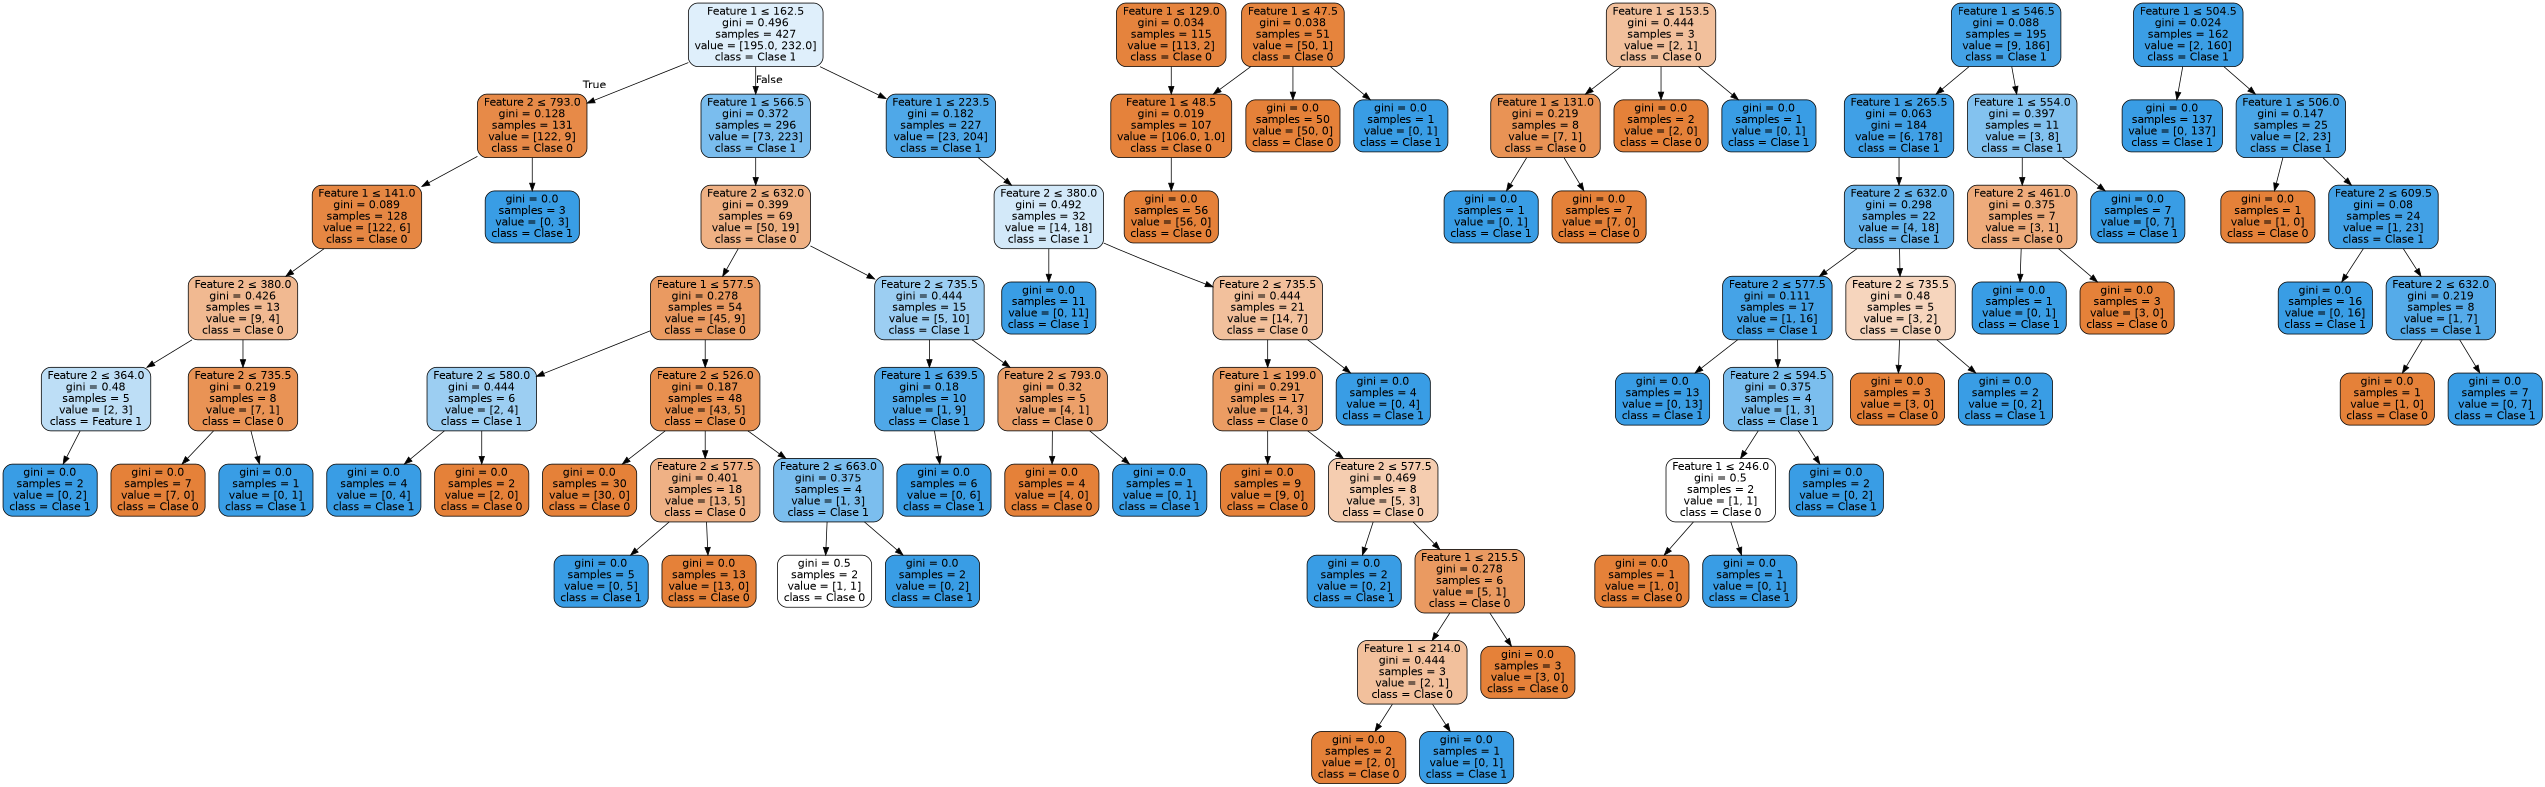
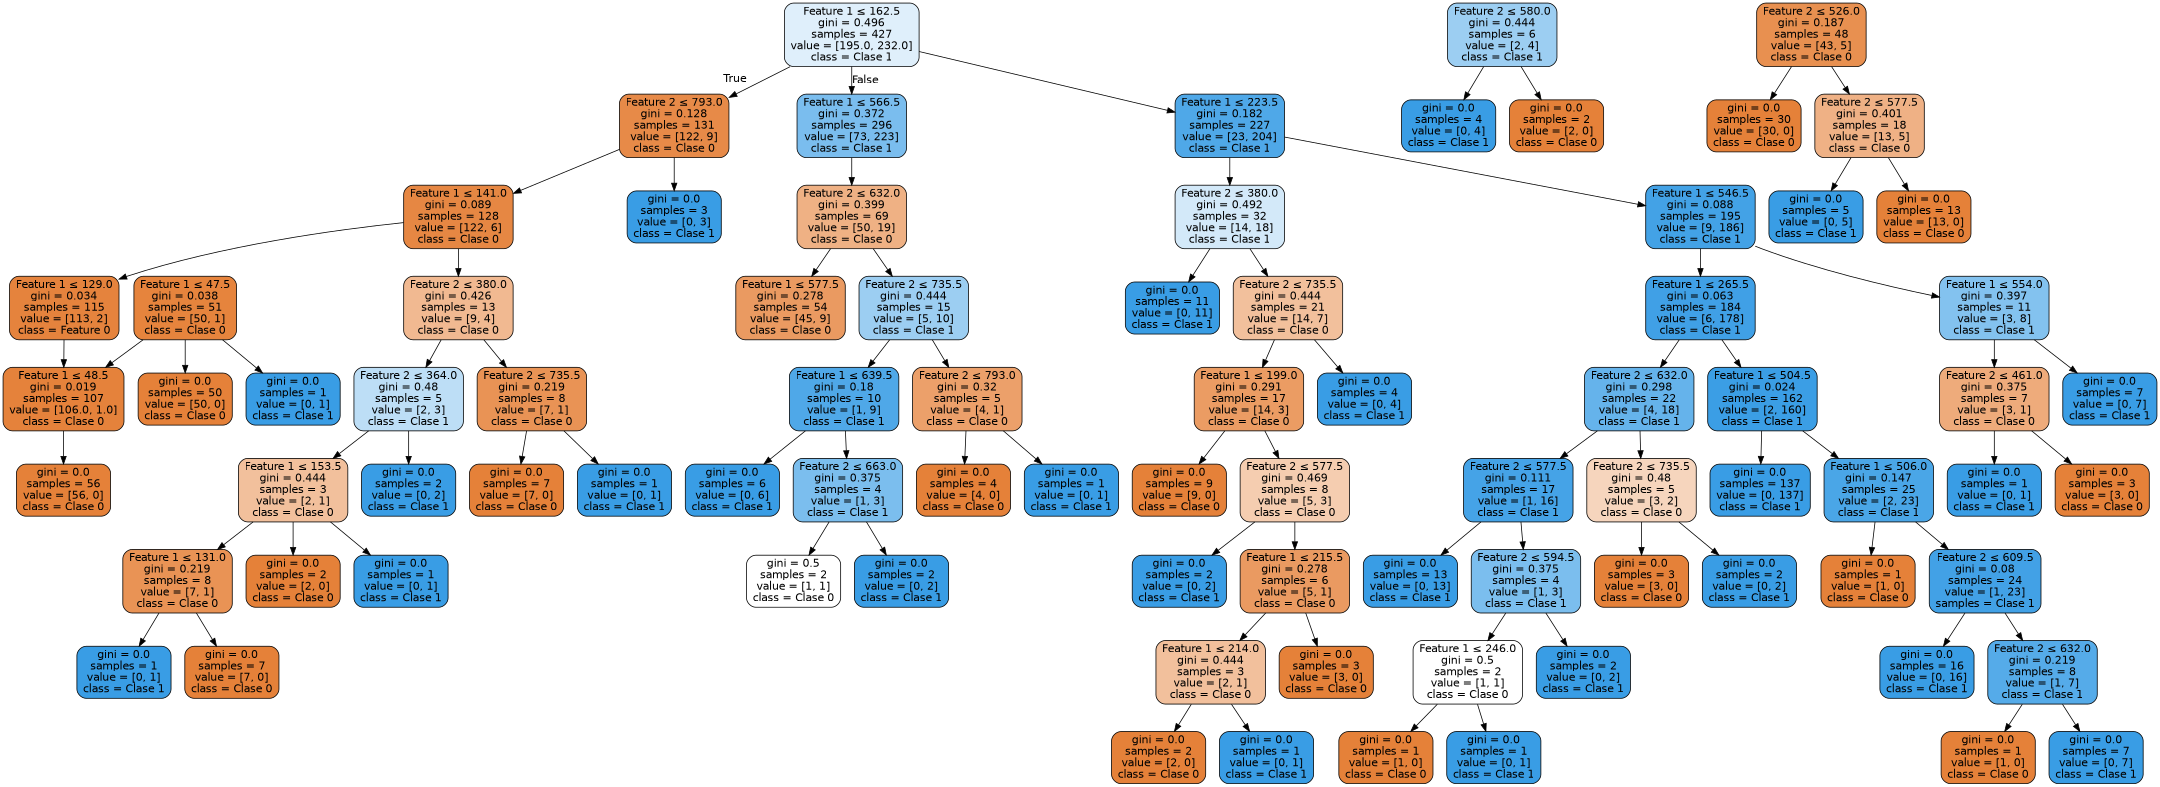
  digraph {
    node [color=black fillcolor="#399de5" fontname=helvetica shape=box style="filled, rounded"]
    edge [fontname=helvetica]
    n1 [fillcolor="#dfeffb" label=<Feature 1 &le; 162.5<br/>gini = 0.496<br/>samples = 427<br/>value = [195.0, 232.0]<br/>class = Clase 1>]
    n2 [fillcolor="#e78a48" label=<Feature 2 &le; 793.0<br/>gini = 0.128<br/>samples = 131<br/>value = [122, 9]<br/>class = Clase 0>]
    n3 [fillcolor="#7abdee" label=<Feature 1 &le; 566.5<br/>gini = 0.372<br/>samples = 296<br/>value = [73, 223]<br/>class = Clase 1>]
    n4 [fillcolor="#4fa8e8" label=<Feature 1 &le; 223.5<br/>gini = 0.182<br/>samples = 227<br/>value = [23, 204]<br/>class = Clase 1>]
    n5 [fillcolor="#e68743" label=<Feature 1 &le; 141.0<br/>gini = 0.089<br/>samples = 128<br/>value = [122, 6]<br/>class = Clase 0>]
    n6 [label=<gini = 0.0<br/>samples = 3<br/>value = [0, 3]<br/>class = Clase 1>]
    n7 [fillcolor="#efb184" label=<Feature 2 &le; 632.0<br/>gini = 0.399<br/>samples = 69<br/>value = [50, 19]<br/>class = Clase 0>]
-   n8 [fillcolor="#e5833d" label=<Feature 1 &le; 129.0<br/>gini = 0.034<br/>samples = 115<br/>value = [113, 2]<br/>class = Clase 0>]
+   n8 [fillcolor="#e5833d" label=<Feature 1 &le; 129.0<br/>gini = 0.034<br/>samples = 115<br/>value = [113, 2]<br/>class = Feature 0>]
    n9 [fillcolor="#f1b991" label=<Feature 2 &le; 380.0<br/>gini = 0.426<br/>samples = 13<br/>value = [9, 4]<br/>class = Clase 0>]
    n10 [fillcolor="#e5823b" label=<Feature 1 &le; 48.5<br/>gini = 0.019<br/>samples = 107<br/>value = [106.0, 1.0]<br/>class = Clase 0>]
-   n11 [fillcolor="#bddef6" label=<Feature 2 &le; 364.0<br/>gini = 0.48<br/>samples = 5<br/>value = [2, 3]<br/>class = Feature 1>]
+   n11 [fillcolor="#bddef6" label=<Feature 2 &le; 364.0<br/>gini = 0.48<br/>samples = 5<br/>value = [2, 3]<br/>class = Clase 1>]
    n12 [fillcolor="#e99355" label=<Feature 2 &le; 735.5<br/>gini = 0.219<br/>samples = 8<br/>value = [7, 1]<br/>class = Clase 0>]
    n13 [fillcolor="#e58139" label=<gini = 0.0<br/>samples = 56<br/>value = [56, 0]<br/>class = Clase 0>]
    n14 [fillcolor="#e99355" label=<Feature 1 &le; 131.0<br/>gini = 0.219<br/>samples = 8<br/>value = [7, 1]<br/>class = Clase 0>]
    n15 [label=<gini = 0.0<br/>samples = 1<br/>value = [0, 1]<br/>class = Clase 1>]
    n16 [fillcolor="#e58139" label=<gini = 0.0<br/>samples = 7<br/>value = [7, 0]<br/>class = Clase 0>]
    n17 [fillcolor="#e6843d" label=<Feature 1 &le; 47.5<br/>gini = 0.038<br/>samples = 51<br/>value = [50, 1]<br/>class = Clase 0>]
    n18 [fillcolor="#e58139" label=<gini = 0.0<br/>samples = 50<br/>value = [50, 0]<br/>class = Clase 0>]
    n19 [label=<gini = 0.0<br/>samples = 1<br/>value = [0, 1]<br/>class = Clase 1>]
    n20 [fillcolor="#f2c09c" label=<Feature 1 &le; 153.5<br/>gini = 0.444<br/>samples = 3<br/>value = [2, 1]<br/>class = Clase 0>]
    n21 [label=<gini = 0.0<br/>samples = 2<br/>value = [0, 2]<br/>class = Clase 1>]
    n22 [fillcolor="#e58139" label=<gini = 0.0<br/>samples = 7<br/>value = [7, 0]<br/>class = Clase 0>]
    n23 [label=<gini = 0.0<br/>samples = 1<br/>value = [0, 1]<br/>class = Clase 1>]
    n24 [fillcolor="#e58139" label=<gini = 0.0<br/>samples = 2<br/>value = [2, 0]<br/>class = Clase 0>]
    n25 [label=<gini = 0.0<br/>samples = 1<br/>value = [0, 1]<br/>class = Clase 1>]
    n26 [fillcolor="#d3e9f9" label=<Feature 2 &le; 380.0<br/>gini = 0.492<br/>samples = 32<br/>value = [14, 18]<br/>class = Clase 1>]
    n27 [fillcolor="#43a2e6" label=<Feature 1 &le; 546.5<br/>gini = 0.088<br/>samples = 195<br/>value = [9, 186]<br/>class = Clase 1>]
    n28 [fillcolor="#ea9a61" label=<Feature 1 &le; 577.5<br/>gini = 0.278<br/>samples = 54<br/>value = [45, 9]<br/>class = Clase 0>]
    n29 [fillcolor="#9ccef2" label=<Feature 2 &le; 735.5<br/>gini = 0.444<br/>samples = 15<br/>value = [5, 10]<br/>class = Clase 1>]
    n30 [label=<gini = 0.0<br/>samples = 11<br/>value = [0, 11]<br/>class = Clase 1>]
    n31 [fillcolor="#f2c09c" label=<Feature 2 &le; 735.5<br/>gini = 0.444<br/>samples = 21<br/>value = [14, 7]<br/>class = Clase 0>]
-   n32 [fillcolor="#40a0e6" label=<Feature 1 &le; 265.5<br/>gini = 0.063<br/>gini = 184<br/>value = [6, 178]<br/>class = Clase 1>]
+   n32 [fillcolor="#40a0e6" label=<Feature 1 &le; 265.5<br/>gini = 0.063<br/>samples = 184<br/>value = [6, 178]<br/>class = Clase 1>]
    n33 [fillcolor="#83c2ef" label=<Feature 1 &le; 554.0<br/>gini = 0.397<br/>samples = 11<br/>value = [3, 8]<br/>class = Clase 1>]
    n34 [fillcolor="#eb9c63" label=<Feature 1 &le; 199.0<br/>gini = 0.291<br/>samples = 17<br/>value = [14, 3]<br/>class = Clase 0>]
    n35 [label=<gini = 0.0<br/>samples = 4<br/>value = [0, 4]<br/>class = Clase 1>]
    n36 [fillcolor="#e58139" label=<gini = 0.0<br/>samples = 9<br/>value = [9, 0]<br/>class = Clase 0>]
    n37 [fillcolor="#f5cdb0" label=<Feature 2 &le; 577.5<br/>gini = 0.469<br/>samples = 8<br/>value = [5, 3]<br/>class = Clase 0>]
    n38 [label=<gini = 0.0<br/>samples = 2<br/>value = [0, 2]<br/>class = Clase 1>]
    n39 [fillcolor="#ea9a61" label=<Feature 1 &le; 215.5<br/>gini = 0.278<br/>samples = 6<br/>value = [5, 1]<br/>class = Clase 0>]
    n40 [fillcolor="#f2c09c" label=<Feature 1 &le; 214.0<br/>gini = 0.444<br/>samples = 3<br/>value = [2, 1]<br/>class = Clase 0>]
    n41 [fillcolor="#e58139" label=<gini = 0.0<br/>samples = 3<br/>value = [3, 0]<br/>class = Clase 0>]
    n42 [fillcolor="#e58139" label=<gini = 0.0<br/>samples = 2<br/>value = [2, 0]<br/>class = Clase 0>]
    n43 [label=<gini = 0.0<br/>samples = 1<br/>value = [0, 1]<br/>class = Clase 1>]
    n44 [fillcolor="#65b3eb" label=<Feature 2 &le; 632.0<br/>gini = 0.298<br/>samples = 22<br/>value = [4, 18]<br/>class = Clase 1>]
    n45 [fillcolor="#3b9ee5" label=<Feature 1 &le; 504.5<br/>gini = 0.024<br/>samples = 162<br/>value = [2, 160]<br/>class = Clase 1>]
    n46 [fillcolor="#eeab7b" label=<Feature 2 &le; 461.0<br/>gini = 0.375<br/>samples = 7<br/>value = [3, 1]<br/>class = Clase 0>]
    n47 [label=<gini = 0.0<br/>samples = 7<br/>value = [0, 7]<br/>class = Clase 1>]
    n48 [fillcolor="#45a3e7" label=<Feature 2 &le; 577.5<br/>gini = 0.111<br/>samples = 17<br/>value = [1, 16]<br/>class = Clase 1>]
    n49 [fillcolor="#f6d5bd" label=<Feature 2 &le; 735.5<br/>gini = 0.48<br/>samples = 5<br/>value = [3, 2]<br/>class = Clase 0>]
    n50 [label=<gini = 0.0<br/>samples = 137<br/>value = [0, 137]<br/>class = Clase 1>]
    n51 [fillcolor="#4aa6e7" label=<Feature 1 &le; 506.0<br/>gini = 0.147<br/>samples = 25<br/>value = [2, 23]<br/>class = Clase 1>]
    n52 [label=<gini = 0.0<br/>samples = 13<br/>value = [0, 13]<br/>class = Clase 1>]
    n53 [fillcolor="#7bbeee" label=<Feature 2 &le; 594.5<br/>gini = 0.375<br/>samples = 4<br/>value = [1, 3]<br/>class = Clase 1>]
    n54 [fillcolor="#e58139" label=<gini = 0.0<br/>samples = 3<br/>value = [3, 0]<br/>class = Clase 0>]
    n55 [label=<gini = 0.0<br/>samples = 2<br/>value = [0, 2]<br/>class = Clase 1>]
    n56 [fillcolor="#ffffff" label=<Feature 1 &le; 246.0<br/>gini = 0.5<br/>samples = 2<br/>value = [1, 1]<br/>class = Clase 0>]
    n57 [label=<gini = 0.0<br/>samples = 2<br/>value = [0, 2]<br/>class = Clase 1>]
    n58 [fillcolor="#e58139" label=<gini = 0.0<br/>samples = 1<br/>value = [1, 0]<br/>class = Clase 0>]
    n59 [label=<gini = 0.0<br/>samples = 1<br/>value = [0, 1]<br/>class = Clase 1>]
    n60 [fillcolor="#e58139" label=<gini = 0.0<br/>samples = 1<br/>value = [1, 0]<br/>class = Clase 0>]
-   n61 [fillcolor="#42a1e6" label=<Feature 2 &le; 609.5<br/>gini = 0.08<br/>samples = 24<br/>value = [1, 23]<br/>class = Clase 1>]
+   n61 [fillcolor="#42a1e6" label=<Feature 2 &le; 609.5<br/>gini = 0.08<br/>samples = 24<br/>value = [1, 23]<br/>samples = Clase 1>]
    n62 [label=<gini = 0.0<br/>samples = 16<br/>value = [0, 16]<br/>class = Clase 1>]
    n63 [fillcolor="#55abe9" label=<Feature 2 &le; 632.0<br/>gini = 0.219<br/>samples = 8<br/>value = [1, 7]<br/>class = Clase 1>]
    n64 [fillcolor="#e58139" label=<gini = 0.0<br/>samples = 1<br/>value = [1, 0]<br/>class = Clase 0>]
    n65 [label=<gini = 0.0<br/>samples = 7<br/>value = [0, 7]<br/>class = Clase 1>]
    n66 [label=<gini = 0.0<br/>samples = 1<br/>value = [0, 1]<br/>class = Clase 1>]
    n67 [fillcolor="#e58139" label=<gini = 0.0<br/>samples = 3<br/>value = [3, 0]<br/>class = Clase 0>]
    n68 [fillcolor="#9ccef2" label=<Feature 2 &le; 580.0<br/>gini = 0.444<br/>samples = 6<br/>value = [2, 4]<br/>class = Clase 1>]
    n69 [fillcolor="#e89050" label=<Feature 2 &le; 526.0<br/>gini = 0.187<br/>samples = 48<br/>value = [43, 5]<br/>class = Clase 0>]
    n70 [fillcolor="#4fa8e8" label=<Feature 1 &le; 639.5<br/>gini = 0.18<br/>samples = 10<br/>value = [1, 9]<br/>class = Clase 1>]
    n71 [fillcolor="#eca06a" label=<Feature 2 &le; 793.0<br/>gini = 0.32<br/>samples = 5<br/>value = [4, 1]<br/>class = Clase 0>]
    n72 [label=<gini = 0.0<br/>samples = 4<br/>value = [0, 4]<br/>class = Clase 1>]
    n73 [fillcolor="#e58139" label=<gini = 0.0<br/>samples = 2<br/>value = [2, 0]<br/>class = Clase 0>]
    n74 [fillcolor="#e58139" label=<gini = 0.0<br/>samples = 30<br/>value = [30, 0]<br/>class = Clase 0>]
    n75 [fillcolor="#efb185" label=<Feature 2 &le; 577.5<br/>gini = 0.401<br/>samples = 18<br/>value = [13, 5]<br/>class = Clase 0>]
    n76 [label=<gini = 0.0<br/>samples = 5<br/>value = [0, 5]<br/>class = Clase 1>]
    n77 [fillcolor="#e58139" label=<gini = 0.0<br/>samples = 13<br/>value = [13, 0]<br/>class = Clase 0>]
    n78 [label=<gini = 0.0<br/>samples = 6<br/>value = [0, 6]<br/>class = Clase 1>]
    n79 [fillcolor="#7bbeee" label=<Feature 2 &le; 663.0<br/>gini = 0.375<br/>samples = 4<br/>value = [1, 3]<br/>class = Clase 1>]
    n80 [fillcolor="#e58139" label=<gini = 0.0<br/>samples = 4<br/>value = [4, 0]<br/>class = Clase 0>]
    n81 [label=<gini = 0.0<br/>samples = 1<br/>value = [0, 1]<br/>class = Clase 1>]
    n82 [fillcolor="#ffffff" label=<gini = 0.5<br/>samples = 2<br/>value = [1, 1]<br/>class = Clase 0>]
    n83 [label=<gini = 0.0<br/>samples = 2<br/>value = [0, 2]<br/>class = Clase 1>]
    n1 -> n2 [headlabel=True labelangle=45 labeldistance=2.5]
    n1 -> n3 [headlabel=False labelangle=-45 labeldistance=2.5]
    n1 -> n4
    n2 -> n5
    n2 -> n6
    n3 -> n7
    n4 -> n26
+   n4 -> n27
+   n5 -> n8
    n5 -> n9
    n7 -> n28
    n7 -> n29
    n8 -> n10
    n9 -> n11
    n9 -> n12
    n10 -> n13
+   n11 -> n20
    n11 -> n21
    n12 -> n22
    n12 -> n23
    n14 -> n15
    n14 -> n16
    n17 -> n10
    n17 -> n18
    n17 -> n19
    n20 -> n14
    n20 -> n24
    n20 -> n25
    n26 -> n30
    n26 -> n31
    n27 -> n32
    n27 -> n33
-   n28 -> n68
-   n28 -> n69
    n29 -> n70
    n29 -> n71
    n31 -> n34
    n31 -> n35
    n32 -> n44
+   n32 -> n45
    n33 -> n46
    n33 -> n47
    n34 -> n36
    n34 -> n37
    n37 -> n38
    n37 -> n39
    n39 -> n40
    n39 -> n41
    n40 -> n42
    n40 -> n43
    n44 -> n48
    n44 -> n49
    n45 -> n50
    n45 -> n51
    n46 -> n66
    n46 -> n67
    n48 -> n52
    n48 -> n53
    n49 -> n54
    n49 -> n55
    n51 -> n60
    n51 -> n61
    n53 -> n56
    n53 -> n57
    n56 -> n58
    n56 -> n59
    n61 -> n62
    n61 -> n63
    n63 -> n64
    n63 -> n65
    n68 -> n72
    n68 -> n73
    n69 -> n74
    n69 -> n75
    n70 -> n78
-   n69 -> n79
+   n70 -> n79
    n71 -> n80
    n71 -> n81
    n75 -> n76
    n75 -> n77
    n79 -> n82
    n79 -> n83
  }
